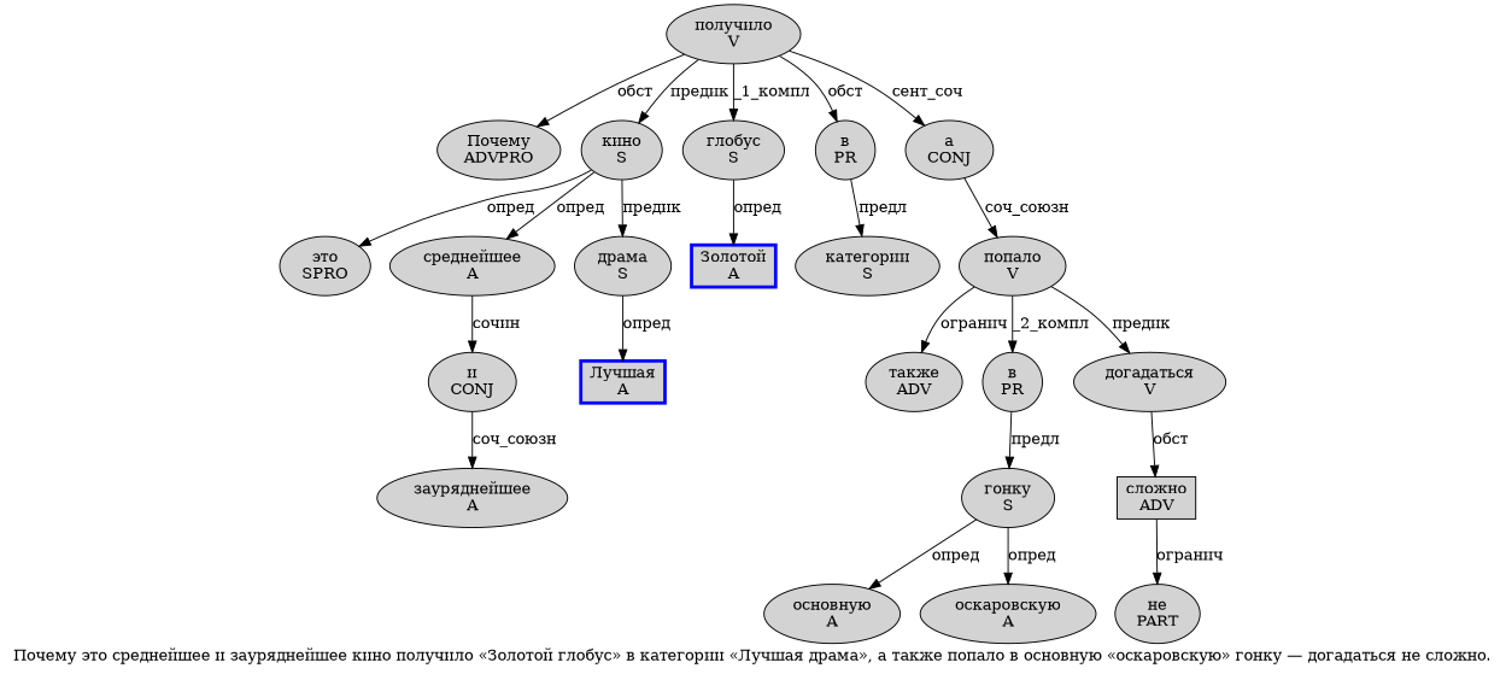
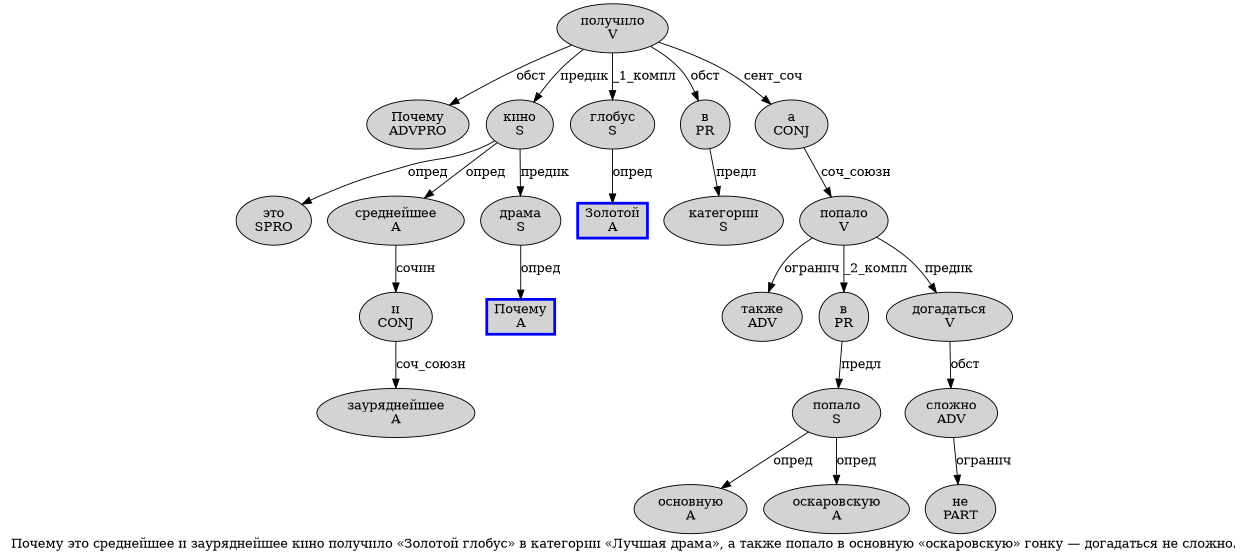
  digraph {
    label="Почему это среднейшее и зауряднейшее кино получило «Золотой глобус» в категории «Лучшая драма», а также попало в основную «оскаровскую» гонку — догадаться не сложно."
    node [fillcolor=lightgray penwidth=1 shape=ellipse style=filled]
    n1 [label="Почему\nADVPRO"]
    n2 [label="это\nSPRO"]
    n3 [label="среднейшее\nA"]
    n4 [label="и\nCONJ"]
    n5 [label="зауряднейшее\nA"]
    n6 [label="кино\nS"]
    n7 [label="драма\nS"]
    n8 [label="получило\nV"]
    n9 [label="глобус\nS"]
    n10 [label="в\nPR"]
    n11 [label="а\nCONJ"]
    n12 [color=blue label="Золотой\nA" penwidth=3 shape=box]
    n13 [label="категории\nS"]
-   n14 [color=blue label="Лучшая\nA" penwidth=3 shape=box]
+   n14 [color=blue label="Почему\nA" penwidth=3 shape=box]
    n15 [label="попало\nV"]
    n16 [label="также\nADV"]
    n17 [label="в\nPR"]
    n18 [label="догадаться\nV"]
-   n19 [label="гонку\nS"]
-   n20 [label="сложно\nADV" shape=box]
+   n19 [label="попало\nS"]
+   n20 [label="сложно\nADV"]
    n21 [label="основную\nA"]
    n22 [label="оскаровскую\nA"]
    n23 [label="не\nPART"]
    n3 -> n4 [label="сочин"]
    n4 -> n5 [label="соч_союзн"]
    n6 -> n2 [label="опред"]
    n6 -> n3 [label="опред"]
    n6 -> n7 [label="предик"]
    n7 -> n14 [label="опред"]
    n8 -> n1 [label="обст"]
    n8 -> n6 [label="предик"]
    n8 -> n9 [label="_1_компл"]
    n8 -> n10 [label="обст"]
    n8 -> n11 [label="сент_соч"]
    n9 -> n12 [label="опред"]
    n10 -> n13 [label="предл"]
    n11 -> n15 [label="соч_союзн"]
    n15 -> n16 [label="огранич"]
    n15 -> n17 [label="_2_компл"]
    n15 -> n18 [label="предик"]
    n17 -> n19 [label="предл"]
    n18 -> n20 [label="обст"]
    n19 -> n21 [label="опред"]
    n19 -> n22 [label="опред"]
    n20 -> n23 [label="огранич"]
  }
